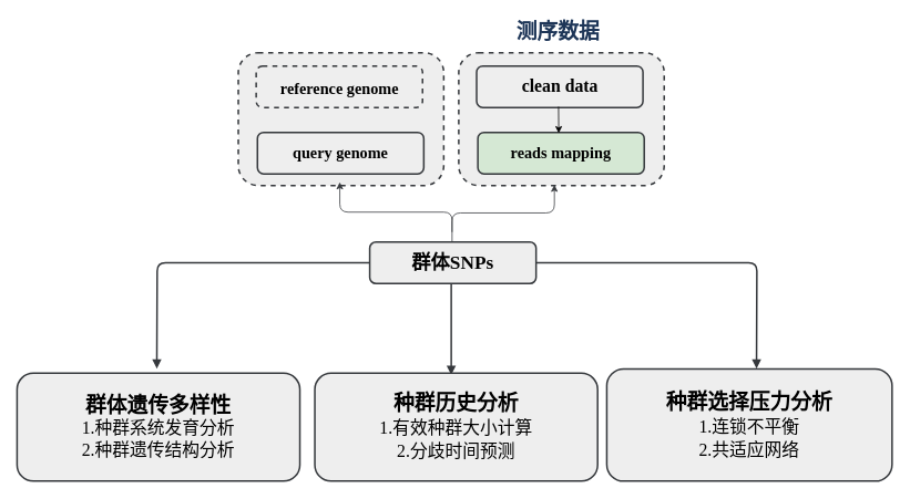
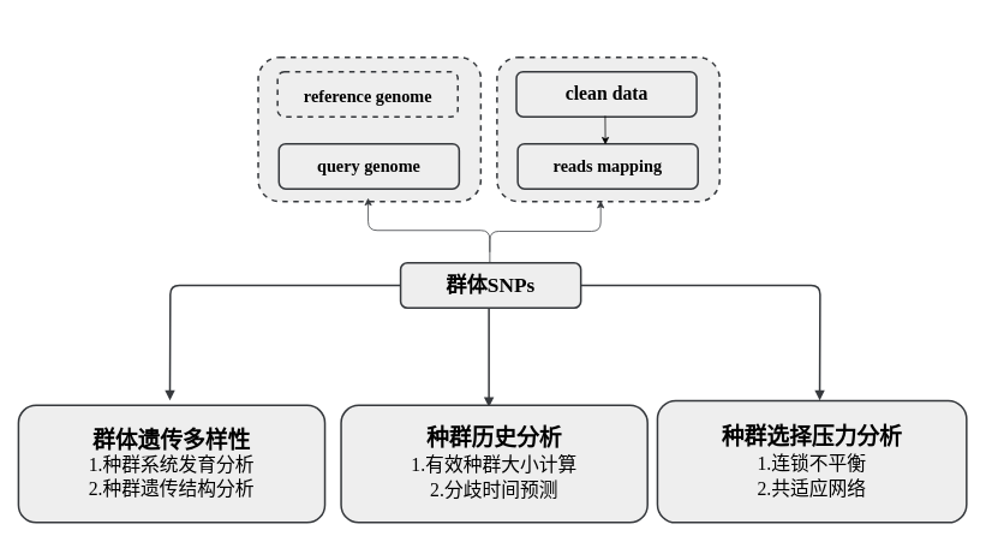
  <mxCell id="0" />
  <mxCell id="1" parent="0" />
  <mxCell id="2" value="&lt;font&gt;&lt;b&gt;&lt;font style=&quot;font-size: 25px&quot;&gt;群体遗传多样性&lt;/font&gt;&lt;/b&gt;&lt;br&gt;&lt;span style=&quot;font-size: 21px&quot;&gt;1.种群系统发育分析&lt;/span&gt;&lt;br&gt;&lt;span style=&quot;font-size: 21px&quot;&gt;2.种群遗传结构分析&lt;/span&gt;&lt;br&gt;&lt;/font&gt;" style="whiteSpace=wrap;html=1;rounded=1;shadow=0;comic=0;strokeWidth=2;fontFamily=Verdana;align=center;fontSize=10;fillColor=#eeeeee;strokeColor=#36393d;" parent="1" vertex="1"><mxGeometry x="20" y="449" width="340" height="130" as="geometry" /></mxCell>
  <mxCell id="3" value="" style="edgeStyle=orthogonalEdgeStyle;rounded=1;html=1;labelBackgroundColor=none;endArrow=block;endFill=1;strokeWidth=2;fontFamily=Verdana;fontSize=12;fontStyle=1;strokeColor=#36393d;fontColor=#1D3557;fillColor=#eeeeee;" parent="1" source="6" edge="1"><mxGeometry relative="1" as="geometry"><mxPoint x="542" y="451" as="targetPoint" /><Array as="points"><mxPoint x="542" y="441" /><mxPoint x="542" y="441" /></Array></mxGeometry></mxCell>
  <mxCell id="4" value="" style="edgeStyle=orthogonalEdgeStyle;rounded=1;html=1;labelBackgroundColor=none;endArrow=block;endFill=1;strokeWidth=2;fontFamily=Verdana;fontSize=12;fontStyle=1;strokeColor=#36393d;fontColor=#1D3557;fillColor=#eeeeee;" parent="1" source="6" edge="1"><mxGeometry relative="1" as="geometry"><mxPoint x="188" y="443.5" as="targetPoint" /></mxGeometry></mxCell>
  <mxCell id="5" value="" style="edgeStyle=orthogonalEdgeStyle;rounded=1;html=1;labelBackgroundColor=none;endArrow=block;endFill=1;strokeWidth=2;fontFamily=Verdana;fontSize=12;fontStyle=1;strokeColor=#36393d;fontColor=#1D3557;fillColor=#eeeeee;" parent="1" source="6" edge="1"><mxGeometry relative="1" as="geometry"><mxPoint x="909" y="443.5" as="targetPoint" /></mxGeometry></mxCell>
  <mxCell id="6" value="群体SNPs" style="whiteSpace=wrap;html=1;rounded=1;shadow=0;comic=0;strokeWidth=2;fontFamily=Verdana;align=center;fontSize=23;fontStyle=1;fillColor=#eeeeee;strokeColor=#36393d;" parent="1" vertex="1"><mxGeometry x="444" y="291" width="200" height="50" as="geometry" /></mxCell>
  <mxCell id="7" value="" style="endArrow=classic;html=1;fontSize=19;labelBackgroundColor=#F1FAEE;strokeColor=#36393d;fontColor=#1D3557;fillColor=#eeeeee;" edge="1" parent="1"><mxGeometry width="50" height="50" relative="1" as="geometry"><mxPoint x="672" y="131" as="sourcePoint" /><mxPoint x="672" y="157" as="targetPoint" /></mxGeometry></mxCell>
  <mxCell id="8" value="&lt;font&gt;&lt;b&gt;&lt;font style=&quot;font-size: 25px&quot;&gt;种群历史分析&lt;/font&gt;&lt;/b&gt;&lt;br&gt;&lt;span style=&quot;font-size: 21px&quot;&gt;1.有效种群大小计算&lt;/span&gt;&lt;br&gt;&lt;span style=&quot;font-size: 21px&quot;&gt;2.分歧时间预测&lt;/span&gt;&lt;br&gt;&lt;/font&gt;" style="whiteSpace=wrap;html=1;rounded=1;shadow=0;comic=0;strokeWidth=2;fontFamily=Verdana;align=center;fontSize=23;fillColor=#eeeeee;strokeColor=#36393d;" vertex="1" parent="1"><mxGeometry x="378" y="449" width="340" height="130" as="geometry" /></mxCell>
  <mxCell id="9" value="&lt;font style=&quot;font-size: 25px&quot;&gt;&lt;b&gt;种群选择压力分析&lt;/b&gt;&lt;/font&gt;&lt;br&gt;&lt;font style=&quot;font-size: 21px&quot;&gt;1.连锁不平衡&lt;br&gt;2.共适应网络&lt;/font&gt;" style="whiteSpace=wrap;html=1;rounded=1;shadow=0;comic=0;strokeWidth=2;fontFamily=Verdana;align=center;fontSize=23;fillColor=#eeeeee;strokeColor=#36393d;" vertex="1" parent="1"><mxGeometry x="729" y="444" width="343" height="135" as="geometry" /></mxCell>
  <mxCell id="10" value="" style="rounded=1;whiteSpace=wrap;html=1;fontSize=19;dashed=1;strokeWidth=2;fillColor=#eeeeee;strokeColor=#36393d;" vertex="1" parent="1"><mxGeometry x="551" y="63" width="247" height="160" as="geometry" /></mxCell>
  <mxCell id="11" value="" style="rounded=1;whiteSpace=wrap;html=1;fontSize=19;dashed=1;strokeWidth=2;fillColor=#eeeeee;strokeColor=#36393d;" vertex="1" parent="1"><mxGeometry x="286" y="63" width="247" height="160" as="geometry" /></mxCell>
  <mxCell id="12" value="&lt;font style=&quot;font-size: 19px&quot;&gt;reference genome&lt;/font&gt;" style="whiteSpace=wrap;html=1;rounded=1;shadow=0;comic=0;strokeWidth=2;fontFamily=Verdana;align=center;fontSize=27;fontStyle=1;fillColor=#eeeeee;strokeColor=#36393d;dashed=1;" vertex="1" parent="1"><mxGeometry x="307.5" y="79" width="200" height="50" as="geometry" /></mxCell>
  <mxCell id="13" value="clean data" style="whiteSpace=wrap;html=1;rounded=1;shadow=0;comic=0;strokeWidth=2;fontFamily=Verdana;align=center;fontSize=21;fontStyle=1;fillColor=#eeeeee;strokeColor=#36393d;" vertex="1" parent="1"><mxGeometry x="572.5" y="79" width="200" height="50" as="geometry" /></mxCell>
  <mxCell id="14" value="query genome" style="whiteSpace=wrap;html=1;rounded=1;shadow=0;comic=0;strokeWidth=2;fontFamily=Verdana;align=center;fontSize=19;fontStyle=1;fillColor=#eeeeee;strokeColor=#36393d;" vertex="1" parent="1"><mxGeometry x="309" y="159" width="200" height="50" as="geometry" /></mxCell>
- <mxCell id="15" value="reads mapping" style="whiteSpace=wrap;html=1;rounded=1;shadow=0;comic=0;strokeWidth=2;fontFamily=Verdana;align=center;fontSize=19;fontStyle=1;fillColor=#d5e8d4;strokeColor=#36393d;" vertex="1" parent="1"><mxGeometry x="574" y="159" width="200" height="50" as="geometry" /></mxCell>
+ <mxCell id="15" value="reads mapping" style="whiteSpace=wrap;html=1;rounded=1;shadow=0;comic=0;strokeWidth=2;fontFamily=Verdana;align=center;fontSize=19;fontStyle=1;fillColor=#eeeeee;strokeColor=#36393d;" vertex="1" parent="1"><mxGeometry x="574" y="159" width="200" height="50" as="geometry" /></mxCell>
  <mxCell id="16" value="" style="edgeStyle=elbowEdgeStyle;elbow=vertical;endArrow=classic;html=1;fontSize=19;labelBackgroundColor=#F1FAEE;strokeColor=#36393d;fontColor=#1D3557;fillColor=#eeeeee;" edge="1" parent="1"><mxGeometry width="50" height="50" relative="1" as="geometry"><mxPoint x="543" y="291" as="sourcePoint" /><mxPoint x="666" y="222" as="targetPoint" /><Array as="points"><mxPoint x="623" y="256" /></Array></mxGeometry></mxCell>
  <mxCell id="17" value="" style="edgeStyle=elbowEdgeStyle;elbow=vertical;endArrow=classic;html=1;fontSize=19;labelBackgroundColor=#F1FAEE;strokeColor=#36393d;fontColor=#1D3557;fillColor=#eeeeee;" edge="1" parent="1"><mxGeometry width="50" height="50" relative="1" as="geometry"><mxPoint x="543" y="279" as="sourcePoint" /><mxPoint x="408" y="219" as="targetPoint" /><Array as="points"><mxPoint x="483" y="255" /></Array></mxGeometry></mxCell>
  <mxCell id="18" value="" style="endArrow=classic;html=1;shadow=0;fillColor=#A8DADC;fontFamily=Verdana;fontSize=10;fontColor=#1D3557;" edge="1" parent="1"><mxGeometry width="50" height="50" relative="1" as="geometry"><mxPoint x="671" y="128" as="sourcePoint" /><mxPoint x="671.25" y="160" as="targetPoint" /></mxGeometry></mxCell>
- <mxCell id="19" value="测序数据" style="text;html=1;align=center;verticalAlign=middle;resizable=0;points=[];autosize=1;fontSize=25;fontFamily=Verdana;fontColor=#1D3557;fontStyle=1" vertex="1" parent="1"><mxGeometry x="615" y="20" width="110" height="34" as="geometry" /></mxCell>
